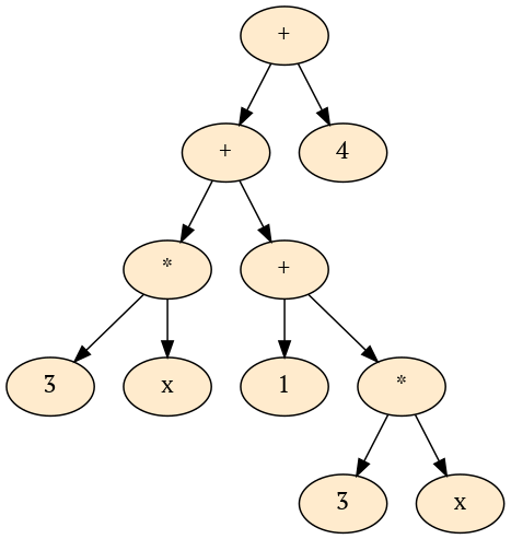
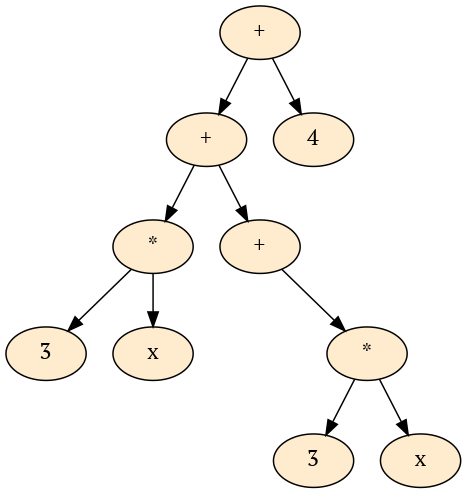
  digraph {
    fontname="PT Serif"
    node [fillcolor="#FFEBCD" fontsize=15 shape=ellipse style=filled fontname="PT Serif"]
    edge [fontname="PT Serif"]
    n1 [label="+"]
    n2 [label="+"]
    n3 [label=4]
    n4 [label="*"]
    n5 [label="+"]
    n6 [label=3]
    n7 [label=x]
-   n8 [label=1]
    n9 [label="*"]
    n10 [label=3]
    n11 [label=x]
    n1 -> n2
    n1 -> n3
    n2 -> n4
    n2 -> n5
    n4 -> n6
    n4 -> n7
-   n5 -> n8
    n5 -> n9
    n9 -> n10
    n9 -> n11
  }
